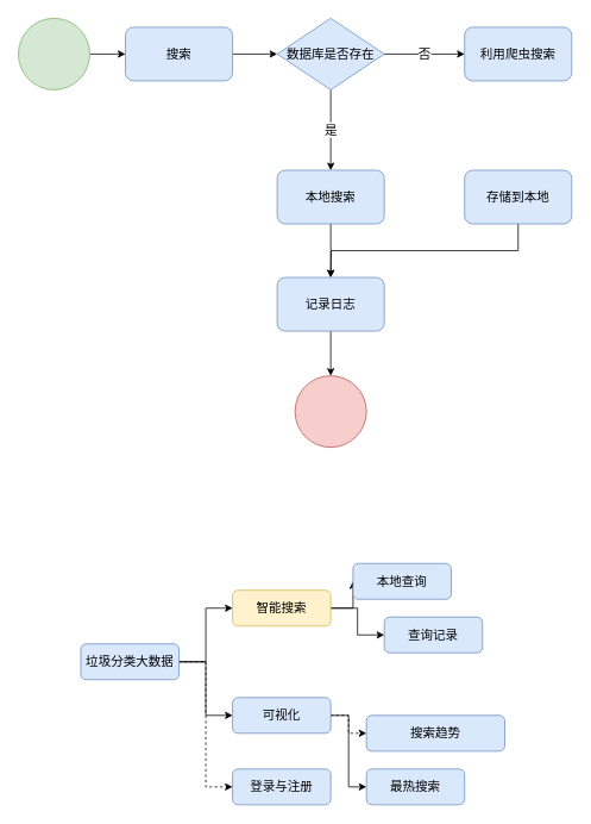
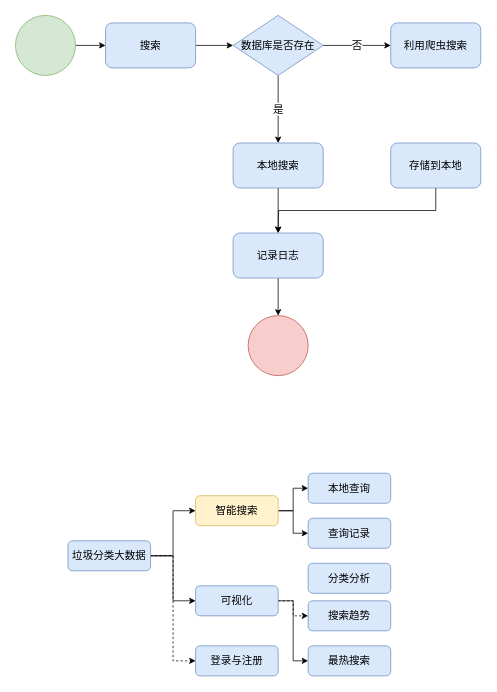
  <mxCell id="0" />
  <mxCell id="1" parent="0" />
  <mxCell id="2" value="" style="edgeStyle=orthogonalEdgeStyle;rounded=0;orthogonalLoop=1;jettySize=auto;html=1;fontSize=14;" parent="1" source="3" target="6" edge="1"><mxGeometry relative="1" as="geometry" /></mxCell>
  <mxCell id="3" value="搜索" style="rounded=1;whiteSpace=wrap;html=1;fillColor=#dae8fc;strokeColor=#6c8ebf;fontSize=14;" parent="1" vertex="1"><mxGeometry x="140" y="30" width="120" height="60" as="geometry" /></mxCell>
  <mxCell id="4" value="是" style="edgeStyle=orthogonalEdgeStyle;rounded=0;orthogonalLoop=1;jettySize=auto;html=1;fontSize=14;" parent="1" source="6" target="8" edge="1"><mxGeometry relative="1" as="geometry" /></mxCell>
  <mxCell id="5" value="否" style="edgeStyle=orthogonalEdgeStyle;rounded=0;orthogonalLoop=1;jettySize=auto;html=1;exitX=1;exitY=0.5;exitDx=0;exitDy=0;fontSize=14;" parent="1" source="6" target="9" edge="1"><mxGeometry relative="1" as="geometry"><mxPoint x="480" y="60" as="sourcePoint" /></mxGeometry></mxCell>
  <mxCell id="6" value="数据库是否存在" style="rhombus;whiteSpace=wrap;html=1;fillColor=#dae8fc;strokeColor=#6c8ebf;fontSize=14;" parent="1" vertex="1"><mxGeometry x="310" y="20" width="120" height="80" as="geometry" /></mxCell>
  <mxCell id="7" value="" style="edgeStyle=orthogonalEdgeStyle;rounded=0;orthogonalLoop=1;jettySize=auto;html=1;fontSize=14;" parent="1" source="8" target="11" edge="1"><mxGeometry relative="1" as="geometry" /></mxCell>
  <mxCell id="8" value="本地搜索" style="rounded=1;whiteSpace=wrap;html=1;fillColor=#dae8fc;strokeColor=#6c8ebf;fontSize=14;" parent="1" vertex="1"><mxGeometry x="310" y="190" width="120" height="60" as="geometry" /></mxCell>
  <mxCell id="9" value="利用爬虫搜索" style="rounded=1;whiteSpace=wrap;html=1;fillColor=#dae8fc;strokeColor=#6c8ebf;fontSize=14;" parent="1" vertex="1"><mxGeometry x="520" y="30" width="120" height="60" as="geometry" /></mxCell>
  <mxCell id="10" value="" style="edgeStyle=orthogonalEdgeStyle;rounded=0;orthogonalLoop=1;jettySize=auto;html=1;fontSize=14;" parent="1" source="11" target="16" edge="1"><mxGeometry relative="1" as="geometry" /></mxCell>
  <mxCell id="11" value="记录日志" style="rounded=1;whiteSpace=wrap;html=1;fillColor=#dae8fc;strokeColor=#6c8ebf;fontSize=14;" parent="1" vertex="1"><mxGeometry x="310" y="310" width="120" height="60" as="geometry" /></mxCell>
  <mxCell id="12" value="" style="edgeStyle=orthogonalEdgeStyle;rounded=0;orthogonalLoop=1;jettySize=auto;html=1;fontSize=14;" parent="1" source="13" target="3" edge="1"><mxGeometry relative="1" as="geometry" /></mxCell>
  <mxCell id="13" value="" style="ellipse;whiteSpace=wrap;html=1;aspect=fixed;fillColor=#d5e8d4;strokeColor=#82b366;fontSize=14;" parent="1" vertex="1"><mxGeometry x="20" y="20" width="80" height="80" as="geometry" /></mxCell>
  <mxCell id="14" style="edgeStyle=orthogonalEdgeStyle;rounded=0;orthogonalLoop=1;jettySize=auto;html=1;exitX=0.5;exitY=1;exitDx=0;exitDy=0;fontSize=14;" parent="1" source="15" edge="1"><mxGeometry relative="1" as="geometry"><mxPoint x="370" y="310" as="targetPoint" /></mxGeometry></mxCell>
  <mxCell id="15" value="存储到本地" style="rounded=1;whiteSpace=wrap;html=1;fillColor=#dae8fc;strokeColor=#6c8ebf;fontSize=14;" parent="1" vertex="1"><mxGeometry x="520" y="190" width="120" height="60" as="geometry" /></mxCell>
  <mxCell id="16" value="" style="ellipse;whiteSpace=wrap;html=1;aspect=fixed;fillColor=#f8cecc;strokeColor=#b85450;fontSize=14;" parent="1" vertex="1"><mxGeometry x="330" y="420" width="80" height="80" as="geometry" /></mxCell>
  <mxCell id="17" style="edgeStyle=orthogonalEdgeStyle;rounded=0;orthogonalLoop=1;jettySize=auto;html=1;exitX=1;exitY=0.5;exitDx=0;exitDy=0;entryX=0;entryY=0.5;entryDx=0;entryDy=0;fontSize=14;" parent="1" source="20" target="23" edge="1"><mxGeometry relative="1" as="geometry" /></mxCell>
  <mxCell id="18" style="edgeStyle=orthogonalEdgeStyle;rounded=0;orthogonalLoop=1;jettySize=auto;html=1;exitX=1;exitY=0.5;exitDx=0;exitDy=0;entryX=0;entryY=0.5;entryDx=0;entryDy=0;fontSize=14;" parent="1" source="20" target="26" edge="1"><mxGeometry relative="1" as="geometry" /></mxCell>
  <mxCell id="19" style="edgeStyle=orthogonalEdgeStyle;rounded=0;orthogonalLoop=1;jettySize=auto;html=1;exitX=1;exitY=0.5;exitDx=0;exitDy=0;entryX=0;entryY=0.5;entryDx=0;entryDy=0;fontSize=14;dashed=1;" parent="1" source="20" target="29" edge="1"><mxGeometry relative="1" as="geometry" /></mxCell>
  <mxCell id="20" value="垃圾分类大数据" style="rounded=1;whiteSpace=wrap;html=1;fillColor=#dae8fc;strokeColor=#6c8ebf;fontSize=14;" parent="1" vertex="1"><mxGeometry x="90" y="720" width="110" height="40" as="geometry" /></mxCell>
  <mxCell id="21" style="edgeStyle=orthogonalEdgeStyle;rounded=0;orthogonalLoop=1;jettySize=auto;html=1;exitX=1;exitY=0.5;exitDx=0;exitDy=0;entryX=0;entryY=0.5;entryDx=0;entryDy=0;fontSize=14;" parent="1" source="23" target="27" edge="1"><mxGeometry relative="1" as="geometry" /></mxCell>
  <mxCell id="22" style="edgeStyle=orthogonalEdgeStyle;rounded=0;orthogonalLoop=1;jettySize=auto;html=1;exitX=1;exitY=0.5;exitDx=0;exitDy=0;entryX=0;entryY=0.5;entryDx=0;entryDy=0;fontSize=14;" parent="1" source="23" target="28" edge="1"><mxGeometry relative="1" as="geometry" /></mxCell>
  <mxCell id="23" value="智能搜索" style="rounded=1;whiteSpace=wrap;html=1;fillColor=#fff2cc;strokeColor=#d6b656;fontSize=14;" parent="1" vertex="1"><mxGeometry x="260" y="660" width="110" height="40" as="geometry" /></mxCell>
  <mxCell id="24" style="edgeStyle=orthogonalEdgeStyle;rounded=0;orthogonalLoop=1;jettySize=auto;html=1;exitX=1;exitY=0.5;exitDx=0;exitDy=0;entryX=0;entryY=0.5;entryDx=0;entryDy=0;fontSize=14;dashed=1;" parent="1" source="26" target="31" edge="1"><mxGeometry relative="1" as="geometry" /></mxCell>
  <mxCell id="25" style="edgeStyle=orthogonalEdgeStyle;rounded=0;orthogonalLoop=1;jettySize=auto;html=1;exitX=1;exitY=0.5;exitDx=0;exitDy=0;entryX=0;entryY=0.5;entryDx=0;entryDy=0;fontSize=14;" parent="1" source="26" target="32" edge="1"><mxGeometry relative="1" as="geometry" /></mxCell>
  <mxCell id="26" value="可视化" style="rounded=1;whiteSpace=wrap;html=1;fillColor=#dae8fc;strokeColor=#6c8ebf;fontSize=14;" parent="1" vertex="1"><mxGeometry x="260" y="780" width="110" height="40" as="geometry" /></mxCell>
- <mxCell id="27" value="本地查询" style="rounded=1;whiteSpace=wrap;html=1;fillColor=#dae8fc;strokeColor=#6c8ebf;fontSize=14;" parent="1" vertex="1"><mxGeometry x="395" y="630" width="110" height="40" as="geometry" /></mxCell>
- <mxCell id="28" value="查询记录" style="rounded=1;whiteSpace=wrap;html=1;fillColor=#dae8fc;strokeColor=#6c8ebf;fontSize=14;" parent="1" vertex="1"><mxGeometry x="430" y="690" width="110" height="40" as="geometry" /></mxCell>
+ <mxCell id="27" value="本地查询" style="rounded=1;whiteSpace=wrap;html=1;fillColor=#dae8fc;strokeColor=#6c8ebf;fontSize=14;" parent="1" vertex="1"><mxGeometry x="410" y="630" width="110" height="40" as="geometry" /></mxCell>
+ <mxCell id="28" value="查询记录" style="rounded=1;whiteSpace=wrap;html=1;fillColor=#dae8fc;strokeColor=#6c8ebf;fontSize=14;" parent="1" vertex="1"><mxGeometry x="410" y="690" width="110" height="40" as="geometry" /></mxCell>
  <mxCell id="29" value="登录与注册" style="rounded=1;whiteSpace=wrap;html=1;fillColor=#dae8fc;strokeColor=#6c8ebf;fontSize=14;" parent="1" vertex="1"><mxGeometry x="260" y="860" width="110" height="40" as="geometry" /></mxCell>
- <mxCell id="31" value="搜索趋势" style="rounded=1;whiteSpace=wrap;html=1;fillColor=#dae8fc;strokeColor=#6c8ebf;fontSize=14;" parent="1" vertex="1"><mxGeometry x="410" y="800" width="155" height="40" as="geometry" /></mxCell>
+ <mxCell id="30" value="分类分析" style="rounded=1;whiteSpace=wrap;html=1;fillColor=#dae8fc;strokeColor=#6c8ebf;fontSize=14;" parent="1" vertex="1"><mxGeometry x="410" y="750" width="110" height="40" as="geometry" /></mxCell>
+ <mxCell id="31" value="搜索趋势" style="rounded=1;whiteSpace=wrap;html=1;fillColor=#dae8fc;strokeColor=#6c8ebf;fontSize=14;" parent="1" vertex="1"><mxGeometry x="410" y="800" width="110" height="40" as="geometry" /></mxCell>
  <mxCell id="32" value="最热搜索" style="rounded=1;whiteSpace=wrap;html=1;fillColor=#dae8fc;strokeColor=#6c8ebf;fontSize=14;" parent="1" vertex="1"><mxGeometry x="410" y="860" width="110" height="40" as="geometry" /></mxCell>
